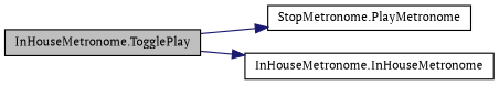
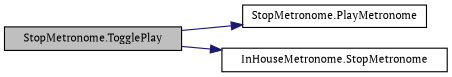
  digraph {
    fontname="PT Serif"
    rankdir=LR
    node [color=black fillcolor=white fontname="PT Serif" fontsize=10 shape=record style=filled]
    edge [color=midnightblue fontname="PT Serif" fontsize=10 labelfontname=Helvetica labelfontsize=10 style=solid]
-   n1 [fillcolor=grey75 fontcolor=black height=0.2 label="InHouseMetronome.TogglePlay" width=0.4]
+   n1 [fillcolor=grey75 fontcolor=black height=0.2 label="StopMetronome.TogglePlay" width=0.4]
    n2 [height=0.2 label="StopMetronome.PlayMetronome" width=0.4]
-   n3 [height=0.2 label="InHouseMetronome.InHouseMetronome" width=0.4]
+   n3 [height=0.2 label="InHouseMetronome.StopMetronome" width=0.4]
    n1 -> n2
    n1 -> n3
  }
